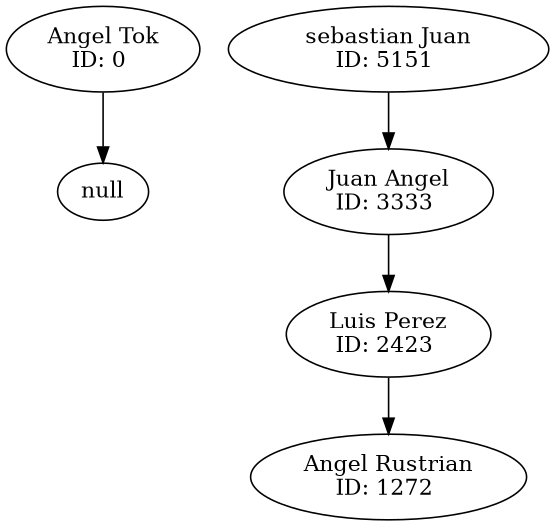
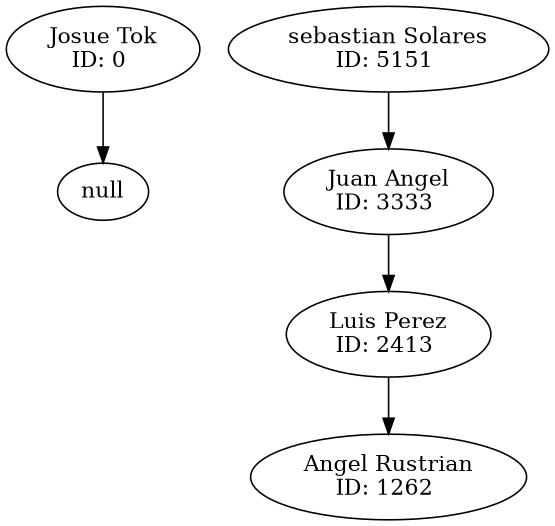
  digraph {
    rankdir=TB
    node [shape=oval]
    n1 [label=null]
-   n2 [label="sebastian Juan\nID: 5151 "]
+   n2 [label="sebastian Solares\nID: 5151 "]
    n3 [label="Juan Angel\nID: 3333 "]
-   n4 [label="Luis Perez\nID: 2423 "]
-   n5 [label="Angel Rustrian\nID: 1272 "]
-   n6 [label="Angel Tok\nID: 0 "]
+   n4 [label="Luis Perez\nID: 2413 "]
+   n5 [label="Angel Rustrian\nID: 1262 "]
+   n6 [label="Josue Tok\nID: 0 "]
    n2 -> n3
    n3 -> n4
    n4 -> n5
    n6 -> n1
  }
